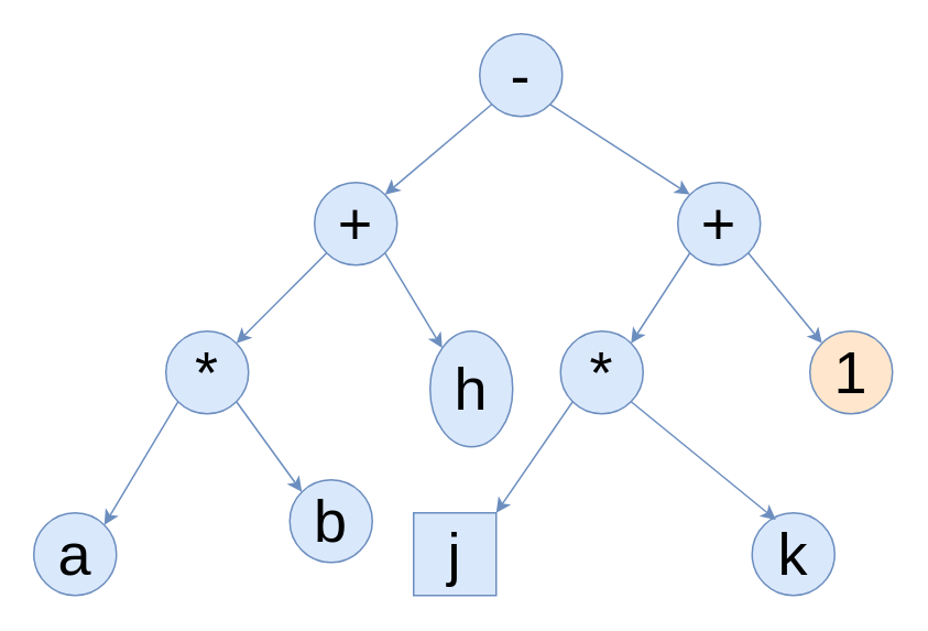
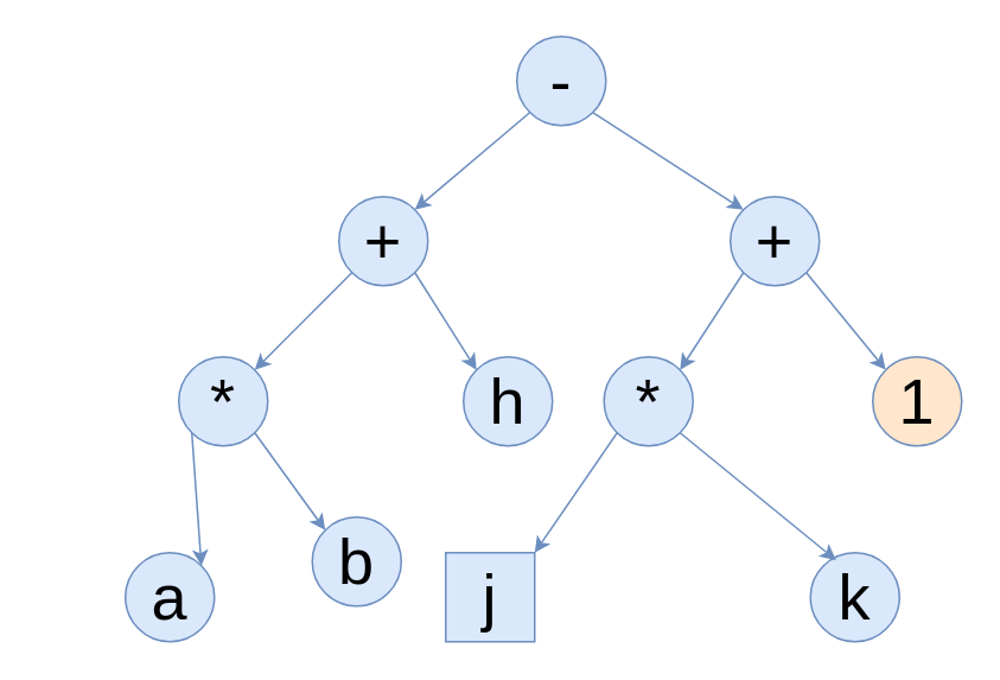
  <mxCell id="0" />
  <mxCell id="1" parent="0" />
  <mxCell id="2" value="&lt;font style=&quot;font-size: 36px;&quot;&gt;-&lt;/font&gt;" style="ellipse;whiteSpace=wrap;html=1;aspect=fixed;fillColor=#dae8fc;strokeColor=#6c8ebf;" vertex="1" parent="1"><mxGeometry x="290" y="20" width="50" height="50" as="geometry" /></mxCell>
  <mxCell id="3" value="&lt;font style=&quot;font-size: 36px;&quot;&gt;+&lt;/font&gt;" style="ellipse;whiteSpace=wrap;html=1;aspect=fixed;fillColor=#dae8fc;strokeColor=#6c8ebf;" vertex="1" parent="1"><mxGeometry x="190" y="110" width="50" height="50" as="geometry" /></mxCell>
  <mxCell id="4" value="&lt;font style=&quot;font-size: 36px;&quot;&gt;+&lt;/font&gt;" style="ellipse;whiteSpace=wrap;html=1;aspect=fixed;fillColor=#dae8fc;strokeColor=#6c8ebf;" vertex="1" parent="1"><mxGeometry x="410" y="110" width="50" height="50" as="geometry" /></mxCell>
  <mxCell id="5" value="&lt;font style=&quot;font-size: 36px;&quot;&gt;*&lt;/font&gt;" style="ellipse;whiteSpace=wrap;html=1;aspect=fixed;fillColor=#dae8fc;strokeColor=#6c8ebf;" vertex="1" parent="1"><mxGeometry x="100" y="200" width="50" height="50" as="geometry" /></mxCell>
- <mxCell id="6" value="&lt;font style=&quot;font-size: 36px;&quot;&gt;h&lt;/font&gt;" style="ellipse;whiteSpace=wrap;html=1;aspect=fixed;fillColor=#dae8fc;strokeColor=#6c8ebf;" vertex="1" parent="1"><mxGeometry x="260" y="200" width="50" height="70" as="geometry" /></mxCell>
- <mxCell id="7" value="&lt;font style=&quot;font-size: 36px;&quot;&gt;a&lt;/font&gt;" style="ellipse;whiteSpace=wrap;html=1;aspect=fixed;fillColor=#dae8fc;strokeColor=#6c8ebf;" vertex="1" parent="1"><mxGeometry x="20" y="310" width="50" height="50" as="geometry" /></mxCell>
+ <mxCell id="6" value="&lt;font style=&quot;font-size: 36px;&quot;&gt;h&lt;/font&gt;" style="ellipse;whiteSpace=wrap;html=1;aspect=fixed;fillColor=#dae8fc;strokeColor=#6c8ebf;" vertex="1" parent="1"><mxGeometry x="260" y="200" width="50" height="50" as="geometry" /></mxCell>
+ <mxCell id="7" value="&lt;font style=&quot;font-size: 36px;&quot;&gt;a&lt;/font&gt;" style="ellipse;whiteSpace=wrap;html=1;aspect=fixed;fillColor=#dae8fc;strokeColor=#6c8ebf;" vertex="1" parent="1"><mxGeometry x="70" y="310" width="50" height="50" as="geometry" /></mxCell>
  <mxCell id="8" value="&lt;font style=&quot;font-size: 36px;&quot;&gt;b&lt;/font&gt;" style="ellipse;whiteSpace=wrap;html=1;aspect=fixed;fillColor=#dae8fc;strokeColor=#6c8ebf;" vertex="1" parent="1"><mxGeometry x="175" y="290" width="50" height="50" as="geometry" /></mxCell>
  <mxCell id="9" value="&lt;font style=&quot;font-size: 36px;&quot;&gt;*&lt;/font&gt;" style="ellipse;whiteSpace=wrap;html=1;aspect=fixed;fillColor=#dae8fc;strokeColor=#6c8ebf;" vertex="1" parent="1"><mxGeometry x="339" y="200" width="50" height="50" as="geometry" /></mxCell>
  <mxCell id="10" value="&lt;font style=&quot;font-size: 36px;&quot;&gt;1&lt;/font&gt;" style="ellipse;whiteSpace=wrap;html=1;aspect=fixed;fillColor=#ffe6cc;strokeColor=#6c8ebf;" vertex="1" parent="1"><mxGeometry x="490" y="200" width="50" height="50" as="geometry" /></mxCell>
  <mxCell id="11" value="&lt;span style=&quot;font-size: 36px;&quot;&gt;j&lt;/span&gt;" style="whiteSpace=wrap;html=1;aspect=fixed;fillColor=#dae8fc;strokeColor=#6c8ebf;rounded=0;" vertex="1" parent="1"><mxGeometry x="250" y="310" width="50" height="50" as="geometry" /></mxCell>
  <mxCell id="12" value="&lt;font style=&quot;font-size: 36px;&quot;&gt;k&lt;/font&gt;" style="ellipse;whiteSpace=wrap;html=1;aspect=fixed;fillColor=#dae8fc;strokeColor=#6c8ebf;" vertex="1" parent="1"><mxGeometry x="455" y="310" width="50" height="50" as="geometry" /></mxCell>
  <mxCell id="13" value="" style="endArrow=classic;html=1;rounded=0;exitX=0;exitY=1;exitDx=0;exitDy=0;entryX=1;entryY=0;entryDx=0;entryDy=0;fillColor=#dae8fc;strokeColor=#6c8ebf;" edge="1" parent="1" source="2" target="3"><mxGeometry width="50" height="50" relative="1" as="geometry"><mxPoint x="340" y="300" as="sourcePoint" /><mxPoint x="390" y="250" as="targetPoint" /></mxGeometry></mxCell>
  <mxCell id="14" value="" style="endArrow=classic;html=1;rounded=0;exitX=0;exitY=1;exitDx=0;exitDy=0;entryX=1;entryY=0;entryDx=0;entryDy=0;fillColor=#dae8fc;strokeColor=#6c8ebf;" edge="1" parent="1" source="3" target="5"><mxGeometry width="50" height="50" relative="1" as="geometry"><mxPoint x="200" y="150" as="sourcePoint" /><mxPoint x="136" y="204" as="targetPoint" /></mxGeometry></mxCell>
  <mxCell id="15" value="" style="endArrow=classic;html=1;rounded=0;exitX=0;exitY=1;exitDx=0;exitDy=0;entryX=1;entryY=0;entryDx=0;entryDy=0;fillColor=#dae8fc;strokeColor=#6c8ebf;" edge="1" parent="1" source="5" target="7"><mxGeometry width="50" height="50" relative="1" as="geometry"><mxPoint x="114" y="256" as="sourcePoint" /><mxPoint x="60" y="310" as="targetPoint" /></mxGeometry></mxCell>
  <mxCell id="16" value="" style="endArrow=classic;html=1;rounded=0;exitX=1;exitY=1;exitDx=0;exitDy=0;entryX=0;entryY=0;entryDx=0;entryDy=0;fillColor=#dae8fc;strokeColor=#6c8ebf;" edge="1" parent="1" source="5" target="8"><mxGeometry width="50" height="50" relative="1" as="geometry"><mxPoint x="117" y="253" as="sourcePoint" /><mxPoint x="73" y="327" as="targetPoint" /></mxGeometry></mxCell>
  <mxCell id="17" value="" style="endArrow=classic;html=1;rounded=0;entryX=0;entryY=0;entryDx=0;entryDy=0;exitX=1;exitY=1;exitDx=0;exitDy=0;fillColor=#dae8fc;strokeColor=#6c8ebf;" edge="1" parent="1" source="3" target="6"><mxGeometry width="50" height="50" relative="1" as="geometry"><mxPoint x="240" y="160" as="sourcePoint" /><mxPoint x="274" y="234" as="targetPoint" /></mxGeometry></mxCell>
  <mxCell id="18" value="" style="endArrow=classic;html=1;rounded=0;entryX=0;entryY=0;entryDx=0;entryDy=0;exitX=1;exitY=1;exitDx=0;exitDy=0;fillColor=#dae8fc;strokeColor=#6c8ebf;" edge="1" parent="1" source="2" target="4"><mxGeometry width="50" height="50" relative="1" as="geometry"><mxPoint x="243" y="163" as="sourcePoint" /><mxPoint x="277" y="217" as="targetPoint" /><Array as="points" /></mxGeometry></mxCell>
  <mxCell id="19" value="" style="endArrow=classic;html=1;rounded=0;entryX=0;entryY=0;entryDx=0;entryDy=0;exitX=1;exitY=1;exitDx=0;exitDy=0;fillColor=#dae8fc;strokeColor=#6c8ebf;" edge="1" parent="1" source="4" target="10"><mxGeometry width="50" height="50" relative="1" as="geometry"><mxPoint x="343" y="73" as="sourcePoint" /><mxPoint x="407" y="127" as="targetPoint" /><Array as="points" /></mxGeometry></mxCell>
  <mxCell id="20" value="" style="endArrow=classic;html=1;rounded=0;exitX=0;exitY=1;exitDx=0;exitDy=0;entryX=1;entryY=0;entryDx=0;entryDy=0;fillColor=#dae8fc;strokeColor=#6c8ebf;" edge="1" parent="1" source="4" target="9"><mxGeometry width="50" height="50" relative="1" as="geometry"><mxPoint x="390" y="146" as="sourcePoint" /><mxPoint x="336" y="200" as="targetPoint" /></mxGeometry></mxCell>
  <mxCell id="21" value="" style="endArrow=classic;html=1;rounded=0;exitX=0;exitY=1;exitDx=0;exitDy=0;entryX=1;entryY=0;entryDx=0;entryDy=0;fillColor=#dae8fc;strokeColor=#6c8ebf;" edge="1" parent="1" source="9" target="11"><mxGeometry width="50" height="50" relative="1" as="geometry"><mxPoint x="332" y="250" as="sourcePoint" /><mxPoint x="298" y="304" as="targetPoint" /></mxGeometry></mxCell>
  <mxCell id="22" value="" style="endArrow=classic;html=1;rounded=0;entryX=0.288;entryY=0.084;entryDx=0;entryDy=0;exitX=1;exitY=1;exitDx=0;exitDy=0;entryPerimeter=0;fillColor=#dae8fc;strokeColor=#6c8ebf;" edge="1" parent="1" source="9" target="12"><mxGeometry width="50" height="50" relative="1" as="geometry"><mxPoint x="370" y="256" as="sourcePoint" /><mxPoint x="404" y="310" as="targetPoint" /></mxGeometry></mxCell>
